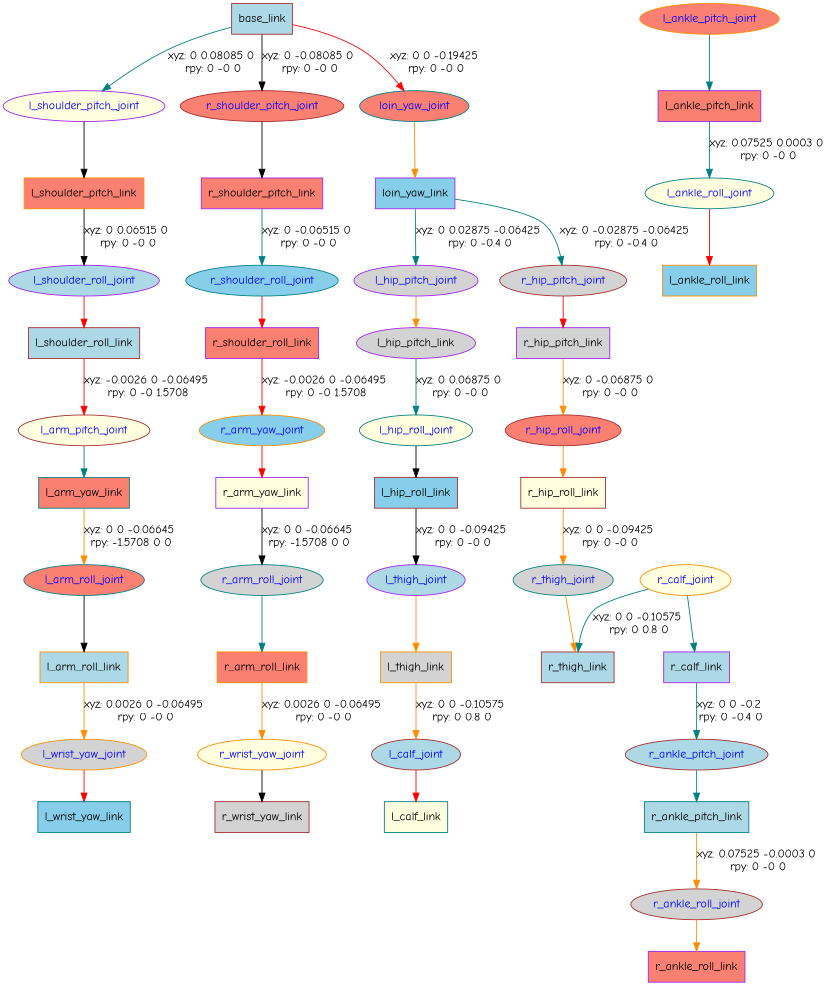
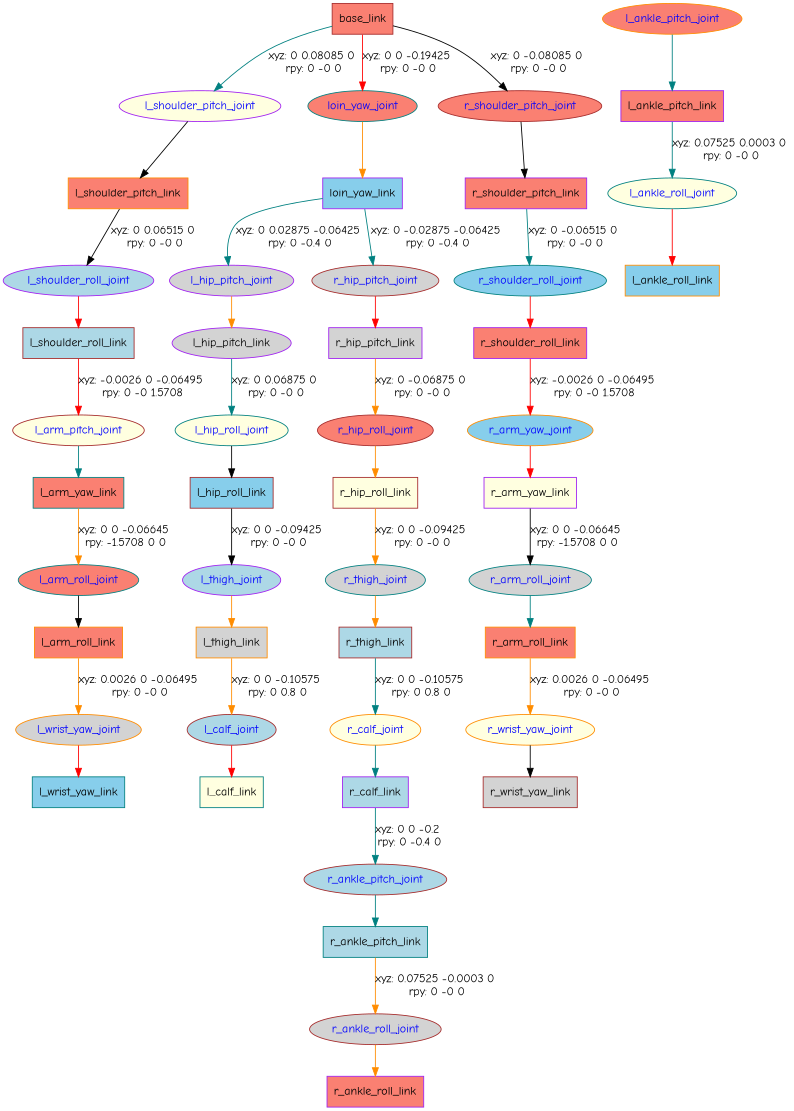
  digraph {
    fontname="Comic Neue"
    node [color=brown fillcolor=salmon fontname="Comic Neue" shape=ellipse style=filled]
    edge [color=teal fontname="Comic Neue"]
-   n1 [fillcolor=lightblue label=base_link shape=box]
+   n1 [label=base_link shape=box]
    l_shoulder_pitch_joint [color=purple fillcolor=lightyellow fontcolor=blue]
    loin_yaw_joint [color=teal fontcolor=blue]
    r_shoulder_pitch_joint [fontcolor=blue]
    n5 [color=darkorange label=l_shoulder_pitch_link shape=box]
    n6 [color=purple fillcolor=skyblue label=loin_yaw_link shape=box]
    n7 [color=purple label=r_shoulder_pitch_link shape=box]
    l_shoulder_roll_joint [color=purple fillcolor=lightblue fontcolor=blue]
    n9 [fillcolor=lightblue label=l_shoulder_roll_link shape=box]
    n10 [fillcolor=lightyellow fontcolor=blue label=l_arm_pitch_joint]
    n11 [color=teal label=l_arm_yaw_link shape=box]
    l_arm_roll_joint [color=teal fontcolor=blue]
-   n13 [color=darkorange fillcolor=lightblue label=l_arm_roll_link shape=box]
+   n13 [color=darkorange label=l_arm_roll_link shape=box]
    l_wrist_yaw_joint [color=darkorange fillcolor=lightgrey fontcolor=blue]
    n15 [color=teal fillcolor=skyblue label=l_wrist_yaw_link shape=box]
    l_hip_pitch_joint [color=purple fillcolor=lightgrey fontcolor=blue]
    r_hip_pitch_joint [fillcolor=lightgrey fontcolor=blue]
    n18 [color=purple fillcolor=lightgrey label=l_hip_pitch_link]
    n19 [color=purple fillcolor=lightgrey label=r_hip_pitch_link shape=box]
    l_hip_roll_joint [color=teal fillcolor=lightyellow fontcolor=blue]
    n21 [fillcolor=skyblue label=l_hip_roll_link shape=box]
    l_thigh_joint [color=purple fillcolor=lightblue fontcolor=blue]
    n23 [color=darkorange fillcolor=lightgrey label=l_thigh_link shape=box]
    l_calf_joint [fillcolor=lightblue fontcolor=blue]
    n25 [color=teal fillcolor=lightyellow label=l_calf_link shape=box]
    l_ankle_pitch_joint [color=darkorange fontcolor=blue]
    n27 [color=purple label=l_ankle_pitch_link shape=box]
    l_ankle_roll_joint [color=teal fillcolor=lightyellow fontcolor=blue]
    n29 [color=darkorange fillcolor=skyblue label=l_ankle_roll_link shape=box]
    r_hip_roll_joint [fontcolor=blue]
    n31 [fillcolor=lightyellow label=r_hip_roll_link shape=box]
    r_thigh_joint [color=teal fillcolor=lightgrey fontcolor=blue]
    n33 [fillcolor=lightblue label=r_thigh_link shape=box]
    r_calf_joint [color=darkorange fillcolor=lightyellow fontcolor=blue]
    n35 [color=purple fillcolor=lightblue label=r_calf_link shape=box]
    r_ankle_pitch_joint [fillcolor=lightblue fontcolor=blue]
    n37 [color=teal fillcolor=lightblue label=r_ankle_pitch_link shape=box]
    r_ankle_roll_joint [fillcolor=lightgrey fontcolor=blue]
    n39 [color=purple label=r_ankle_roll_link shape=box]
    r_shoulder_roll_joint [color=teal fillcolor=skyblue fontcolor=blue]
    n41 [color=purple label=r_shoulder_roll_link shape=box]
    r_arm_yaw_joint [color=darkorange fillcolor=skyblue fontcolor=blue]
    n43 [color=purple fillcolor=lightyellow label=r_arm_yaw_link shape=box]
    r_arm_roll_joint [color=teal fillcolor=lightgrey fontcolor=blue]
    n45 [color=darkorange label=r_arm_roll_link shape=box]
    r_wrist_yaw_joint [color=darkorange fillcolor=lightyellow fontcolor=blue]
    n47 [fillcolor=lightgrey label=r_wrist_yaw_link shape=box]
    n1 -> l_shoulder_pitch_joint [label="xyz: 0 0.08085 0 \nrpy: 0 -0 0"]
    n1 -> loin_yaw_joint [color=red label="xyz: 0 0 -0.19425 \nrpy: 0 -0 0"]
    n1 -> r_shoulder_pitch_joint [color=black label="xyz: 0 -0.08085 0 \nrpy: 0 -0 0"]
    l_shoulder_pitch_joint -> n5 [color=black]
    loin_yaw_joint -> n6 [color=darkorange]
    r_shoulder_pitch_joint -> n7 [color=black]
    n5 -> l_shoulder_roll_joint [color=black label="xyz: 0 0.06515 0 \nrpy: 0 -0 0"]
    n6 -> l_hip_pitch_joint [label="xyz: 0 0.02875 -0.06425 \nrpy: 0 -0.4 0"]
    n6 -> r_hip_pitch_joint [label="xyz: 0 -0.02875 -0.06425 \nrpy: 0 -0.4 0"]
    n7 -> r_shoulder_roll_joint [label="xyz: 0 -0.06515 0 \nrpy: 0 -0 0"]
    l_shoulder_roll_joint -> n9 [color=red]
    n9 -> n10 [color=red label="xyz: -0.0026 0 -0.06495 \nrpy: 0 -0 1.5708"]
    n10 -> n11
    n11 -> l_arm_roll_joint [color=darkorange label="xyz: 0 0 -0.06645 \nrpy: -1.5708 0 0"]
    l_arm_roll_joint -> n13 [color=black]
    n13 -> l_wrist_yaw_joint [color=darkorange label="xyz: 0.0026 0 -0.06495 \nrpy: 0 -0 0"]
    l_wrist_yaw_joint -> n15 [color=red]
    l_hip_pitch_joint -> n18 [color=darkorange]
    r_hip_pitch_joint -> n19 [color=red]
    n18 -> l_hip_roll_joint [label="xyz: 0 0.06875 0 \nrpy: 0 -0 0"]
    n19 -> r_hip_roll_joint [color=darkorange label="xyz: 0 -0.06875 0 \nrpy: 0 -0 0"]
    l_hip_roll_joint -> n21 [color=black]
    n21 -> l_thigh_joint [color=black label="xyz: 0 0 -0.09425 \nrpy: 0 -0 0"]
    l_thigh_joint -> n23 [color=darkorange]
    n23 -> l_calf_joint [color=darkorange label="xyz: 0 0 -0.10575 \nrpy: 0 0.8 0"]
    l_calf_joint -> n25 [color=red]
    l_ankle_pitch_joint -> n27
    n27 -> l_ankle_roll_joint [label="xyz: 0.07525 0.0003 0 \nrpy: 0 -0 0"]
    l_ankle_roll_joint -> n29 [color=red]
    r_hip_roll_joint -> n31 [color=darkorange]
    n31 -> r_thigh_joint [color=darkorange label="xyz: 0 0 -0.09425 \nrpy: 0 -0 0"]
    r_thigh_joint -> n33 [color=darkorange]
-   r_calf_joint -> n33 [label="xyz: 0 0 -0.10575 \nrpy: 0 0.8 0"]
+   n33 -> r_calf_joint [label="xyz: 0 0 -0.10575 \nrpy: 0 0.8 0"]
    r_calf_joint -> n35
    n35 -> r_ankle_pitch_joint [label="xyz: 0 0 -0.2 \nrpy: 0 -0.4 0"]
    r_ankle_pitch_joint -> n37
    n37 -> r_ankle_roll_joint [color=darkorange label="xyz: 0.07525 -0.0003 0 \nrpy: 0 -0 0"]
    r_ankle_roll_joint -> n39 [color=darkorange]
    r_shoulder_roll_joint -> n41 [color=red]
    n41 -> r_arm_yaw_joint [color=red label="xyz: -0.0026 0 -0.06495 \nrpy: 0 -0 1.5708"]
    r_arm_yaw_joint -> n43 [color=red]
    n43 -> r_arm_roll_joint [color=black label="xyz: 0 0 -0.06645 \nrpy: -1.5708 0 0"]
    r_arm_roll_joint -> n45
    n45 -> r_wrist_yaw_joint [color=darkorange label="xyz: 0.0026 0 -0.06495 \nrpy: 0 -0 0"]
    r_wrist_yaw_joint -> n47 [color=black]
  }
